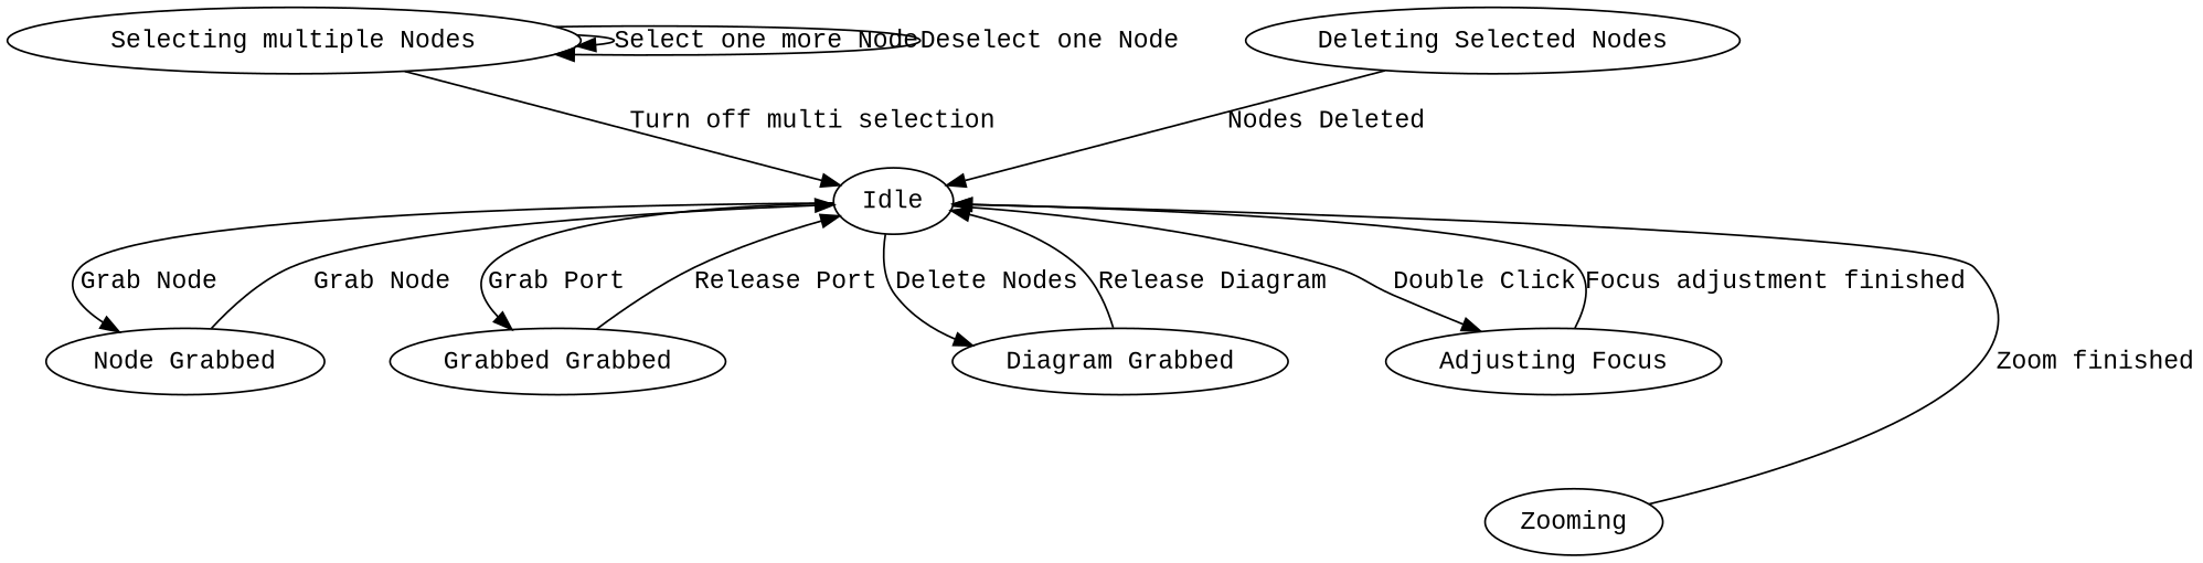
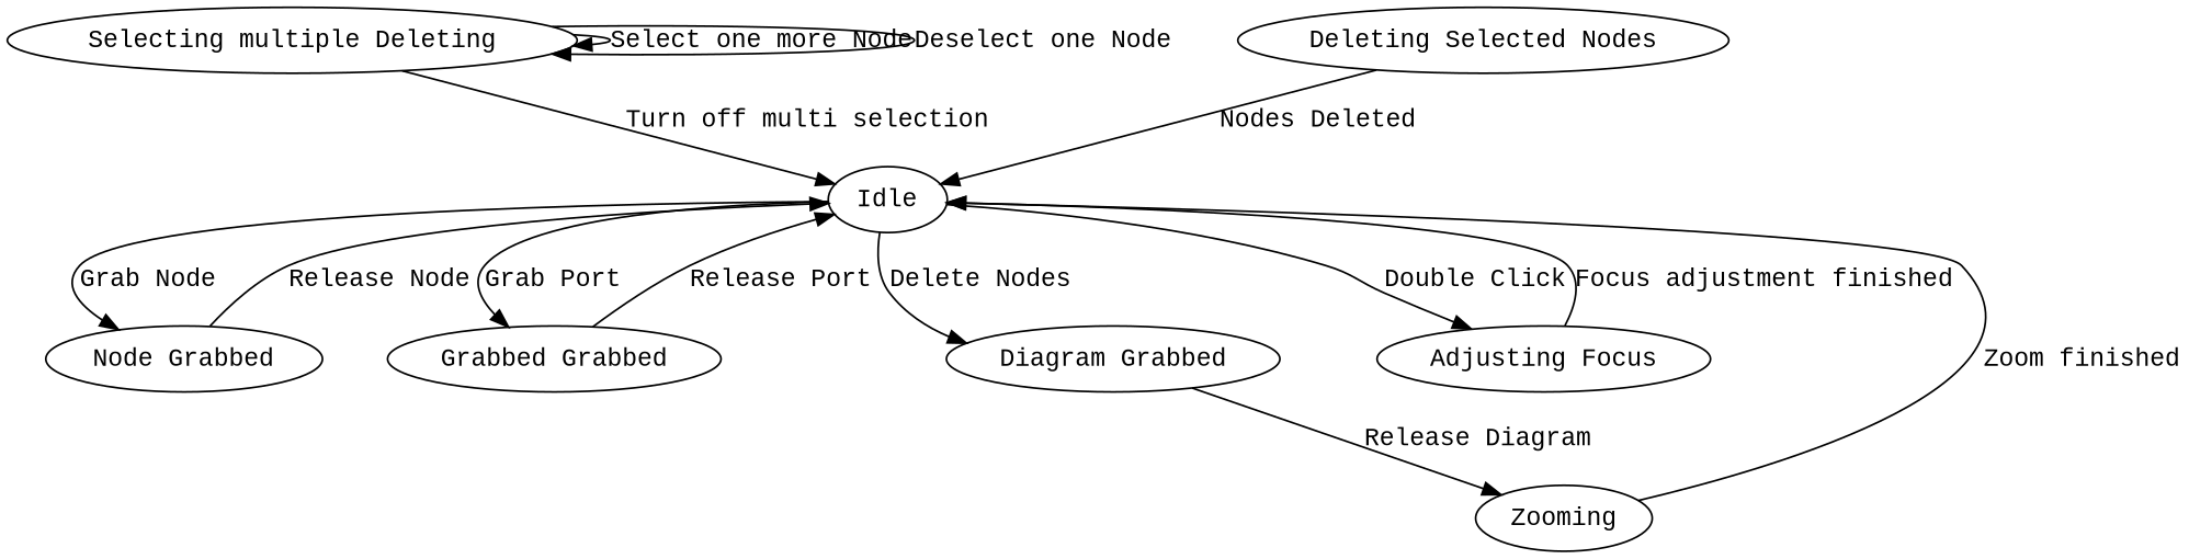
  digraph {
    fontname="Liberation Mono"
    node [fontname="Liberation Mono"]
    edge [fontname="Liberation Mono"]
    Idle
    "Node Grabbed"
    n3 [label="Grabbed Grabbed"]
    "Diagram Grabbed"
    "Adjusting Focus"
    Zooming
-   "Selecting multiple Nodes"
+   "Selecting multiple Nodes" [label="Selecting multiple Deleting"]
    "Deleting Selected Nodes"
    Idle -> "Node Grabbed" [label="Grab Node"]
    Idle -> n3 [label="Grab Port"]
    Idle -> "Diagram Grabbed" [label="Delete Nodes"]
    Idle -> "Adjusting Focus" [label="Double Click"]
-   "Node Grabbed" -> Idle [label="Grab Node"]
+   "Node Grabbed" -> Idle [label="Release Node"]
    n3 -> Idle [label="Release Port"]
-   "Diagram Grabbed" -> Idle [label="Release Diagram"]
+   "Diagram Grabbed" -> Zooming [label="Release Diagram"]
    "Adjusting Focus" -> Idle [label="Focus adjustment finished"]
    Zooming -> Idle [label="Zoom finished"]
    "Selecting multiple Nodes" -> Idle [label="Turn off multi selection"]
    "Selecting multiple Nodes" -> "Selecting multiple Nodes" [label="Select one more Node"]
    "Selecting multiple Nodes" -> "Selecting multiple Nodes" [label="Deselect one Node"]
    "Deleting Selected Nodes" -> Idle [label="Nodes Deleted"]
  }
